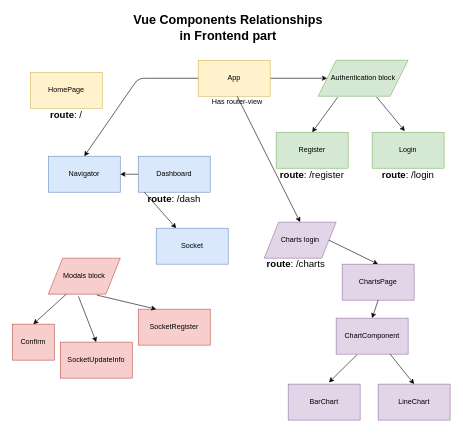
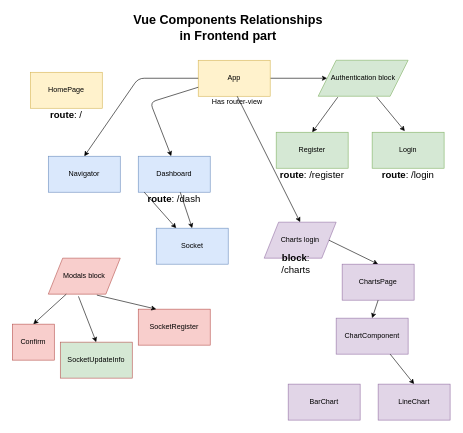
  <mxCell id="0" />
  <mxCell id="1" parent="0" />
  <mxCell id="2" style="edgeStyle=orthogonalEdgeStyle;rounded=0;orthogonalLoop=1;jettySize=auto;html=1;" edge="1" parent="1" source="3" target="11"><mxGeometry relative="1" as="geometry" /></mxCell>
  <mxCell id="3" value="App" style="rounded=0;whiteSpace=wrap;html=1;fillColor=#fff2cc;strokeColor=#d6b656;" vertex="1" parent="1"><mxGeometry x="330" y="100" width="120" height="60" as="geometry" /></mxCell>
  <mxCell id="4" value="&lt;b&gt;&lt;font style=&quot;font-size: 21px&quot;&gt;Vue Components Relationships in Frontend part&lt;/font&gt;&lt;/b&gt;" style="text;html=1;strokeColor=none;fillColor=none;align=center;verticalAlign=middle;whiteSpace=wrap;rounded=0;" vertex="1" parent="1"><mxGeometry x="210" y="20" width="340" height="50" as="geometry" /></mxCell>
  <mxCell id="5" value="Has router-view" style="text;html=1;strokeColor=none;fillColor=none;align=center;verticalAlign=middle;whiteSpace=wrap;rounded=0;" vertex="1" parent="1"><mxGeometry x="350" y="160" width="90" height="20" as="geometry" /></mxCell>
  <mxCell id="6" value="" style="endArrow=classic;html=1;exitX=0;exitY=0.5;exitDx=0;exitDy=0;entryX=0.5;entryY=0;entryDx=0;entryDy=0;" edge="1" parent="1" source="3" target="7"><mxGeometry width="50" height="50" relative="1" as="geometry"><mxPoint x="300" y="130" as="sourcePoint" /><mxPoint x="250" y="270" as="targetPoint" /><Array as="points"><mxPoint x="230" y="130" /></Array></mxGeometry></mxCell>
  <mxCell id="7" value="Navigator" style="rounded=0;whiteSpace=wrap;html=1;fillColor=#dae8fc;strokeColor=#6c8ebf;" vertex="1" parent="1"><mxGeometry x="80" y="260" width="120" height="60" as="geometry" /></mxCell>
+ <mxCell id="8" value="" style="endArrow=classic;html=1;exitX=0;exitY=0.75;exitDx=0;exitDy=0;entryX=0.459;entryY=-0.002;entryDx=0;entryDy=0;entryPerimeter=0;" edge="1" parent="1" source="3" target="19"><mxGeometry width="50" height="50" relative="1" as="geometry"><mxPoint x="250" y="270" as="sourcePoint" /><mxPoint x="270" y="260" as="targetPoint" /><Array as="points"><mxPoint x="250" y="170" /></Array></mxGeometry></mxCell>
  <mxCell id="9" value="" style="endArrow=classic;html=1;exitX=0.65;exitY=1.021;exitDx=0;exitDy=0;entryX=0.454;entryY=-0.031;entryDx=0;entryDy=0;entryPerimeter=0;exitPerimeter=0;" edge="1" parent="1" source="11" target="13"><mxGeometry width="50" height="50" relative="1" as="geometry"><mxPoint x="500" y="280" as="sourcePoint" /><mxPoint x="660" y="210" as="targetPoint" /><Array as="points" /></mxGeometry></mxCell>
  <mxCell id="10" value="" style="endArrow=classic;html=1;exitX=0.218;exitY=1.026;exitDx=0;exitDy=0;entryX=0.5;entryY=0;entryDx=0;entryDy=0;exitPerimeter=0;" edge="1" parent="1" source="11" target="22"><mxGeometry width="50" height="50" relative="1" as="geometry"><mxPoint x="500" y="280" as="sourcePoint" /><mxPoint x="510" y="230" as="targetPoint" /><Array as="points" /></mxGeometry></mxCell>
  <mxCell id="11" value="Authentication block" style="shape=parallelogram;perimeter=parallelogramPerimeter;whiteSpace=wrap;html=1;fillColor=#d5e8d4;strokeColor=#82b366;" vertex="1" parent="1"><mxGeometry x="530" y="100" width="150" height="60" as="geometry" /></mxCell>
  <mxCell id="12" value="" style="group" vertex="1" connectable="0" parent="1"><mxGeometry x="620" y="220" width="120" height="80" as="geometry" /></mxCell>
  <mxCell id="13" value="Login" style="rounded=0;whiteSpace=wrap;html=1;fillColor=#d5e8d4;strokeColor=#82b366;" vertex="1" parent="12"><mxGeometry width="120" height="60" as="geometry" /></mxCell>
  <mxCell id="14" value="&lt;font style=&quot;font-size: 16px&quot;&gt;&lt;b&gt;route&lt;/b&gt;: /login&lt;/font&gt;" style="text;html=1;strokeColor=none;fillColor=none;align=center;verticalAlign=middle;whiteSpace=wrap;rounded=0;" vertex="1" parent="12"><mxGeometry x="10" y="60" width="100" height="20" as="geometry" /></mxCell>
  <mxCell id="15" value="" style="group" vertex="1" connectable="0" parent="1"><mxGeometry x="50" y="120" width="120" height="80" as="geometry" /></mxCell>
  <mxCell id="16" value="HomePage" style="rounded=0;whiteSpace=wrap;html=1;fillColor=#fff2cc;strokeColor=#d6b656;" vertex="1" parent="15"><mxGeometry width="120" height="60" as="geometry" /></mxCell>
  <mxCell id="17" value="&lt;font style=&quot;font-size: 16px&quot;&gt;&lt;b&gt;route&lt;/b&gt;: /&lt;/font&gt;" style="text;html=1;strokeColor=none;fillColor=none;align=center;verticalAlign=middle;whiteSpace=wrap;rounded=0;" vertex="1" parent="15"><mxGeometry x="20" y="60" width="80" height="20" as="geometry" /></mxCell>
  <mxCell id="18" value="" style="group" vertex="1" connectable="0" parent="1"><mxGeometry x="230" y="260" width="120" height="80" as="geometry" /></mxCell>
  <mxCell id="19" value="Dashboard" style="rounded=0;whiteSpace=wrap;html=1;fillColor=#dae8fc;strokeColor=#6c8ebf;" vertex="1" parent="18"><mxGeometry width="120" height="60" as="geometry" /></mxCell>
  <mxCell id="20" value="&lt;font style=&quot;font-size: 16px&quot;&gt;&lt;b&gt;route&lt;/b&gt;: /dash&lt;/font&gt;" style="text;html=1;strokeColor=none;fillColor=none;align=center;verticalAlign=middle;whiteSpace=wrap;rounded=0;" vertex="1" parent="18"><mxGeometry x="10" y="60" width="100" height="20" as="geometry" /></mxCell>
  <mxCell id="21" value="" style="group" vertex="1" connectable="0" parent="1"><mxGeometry x="460" y="220" width="120" height="80" as="geometry" /></mxCell>
  <mxCell id="22" value="Register" style="rounded=0;whiteSpace=wrap;html=1;fillColor=#d5e8d4;strokeColor=#82b366;" vertex="1" parent="21"><mxGeometry width="120" height="60" as="geometry" /></mxCell>
  <mxCell id="23" value="&lt;font style=&quot;font-size: 16px&quot;&gt;&lt;b&gt;route&lt;/b&gt;: /register&lt;/font&gt;" style="text;html=1;strokeColor=none;fillColor=none;align=center;verticalAlign=middle;whiteSpace=wrap;rounded=0;" vertex="1" parent="21"><mxGeometry x="5" y="60" width="110" height="20" as="geometry" /></mxCell>
  <mxCell id="24" value="Modals block" style="shape=parallelogram;perimeter=parallelogramPerimeter;whiteSpace=wrap;html=1;fillColor=#f8cecc;strokeColor=#b85450;" vertex="1" parent="1"><mxGeometry x="80" y="430" width="120" height="60" as="geometry" /></mxCell>
  <mxCell id="25" value="" style="endArrow=classic;html=1;exitX=0;exitY=0;exitDx=0;exitDy=0;" edge="1" parent="1" source="20" target="37"><mxGeometry width="50" height="50" relative="1" as="geometry"><mxPoint x="230" y="410" as="sourcePoint" /><mxPoint x="280" y="360" as="targetPoint" /></mxGeometry></mxCell>
  <mxCell id="26" value="Confirm" style="rounded=0;whiteSpace=wrap;html=1;fillColor=#f8cecc;strokeColor=#b85450;" vertex="1" parent="1"><mxGeometry x="20" y="540" width="70" height="60" as="geometry" /></mxCell>
  <mxCell id="27" value="SocketRegister" style="rounded=0;whiteSpace=wrap;html=1;fillColor=#f8cecc;strokeColor=#b85450;" vertex="1" parent="1"><mxGeometry x="230" y="515" width="120" height="60" as="geometry" /></mxCell>
- <mxCell id="28" value="SocketUpdateInfo" style="rounded=0;whiteSpace=wrap;html=1;fillColor=#f8cecc;strokeColor=#b85450;" vertex="1" parent="1"><mxGeometry x="100" y="570" width="120" height="60" as="geometry" /></mxCell>
+ <mxCell id="28" value="SocketUpdateInfo" style="rounded=0;whiteSpace=wrap;html=1;fillColor=#d5e8d4;strokeColor=#b85450;" vertex="1" parent="1"><mxGeometry x="100" y="570" width="120" height="60" as="geometry" /></mxCell>
  <mxCell id="29" value="" style="endArrow=classic;html=1;exitX=0.25;exitY=1;exitDx=0;exitDy=0;entryX=0.5;entryY=0;entryDx=0;entryDy=0;" edge="1" parent="1" source="24" target="26"><mxGeometry width="50" height="50" relative="1" as="geometry"><mxPoint x="150" y="570" as="sourcePoint" /><mxPoint x="200" y="520" as="targetPoint" /></mxGeometry></mxCell>
  <mxCell id="30" value="" style="endArrow=classic;html=1;exitX=0.419;exitY=1.061;exitDx=0;exitDy=0;exitPerimeter=0;entryX=0.5;entryY=0;entryDx=0;entryDy=0;" edge="1" parent="1" source="24" target="28"><mxGeometry width="50" height="50" relative="1" as="geometry"><mxPoint x="120" y="540" as="sourcePoint" /><mxPoint x="170" y="490" as="targetPoint" /></mxGeometry></mxCell>
  <mxCell id="31" value="" style="endArrow=classic;html=1;entryX=0.25;entryY=0;entryDx=0;entryDy=0;exitX=0.675;exitY=1.026;exitDx=0;exitDy=0;exitPerimeter=0;" edge="1" parent="1" source="24" target="27"><mxGeometry width="50" height="50" relative="1" as="geometry"><mxPoint x="70" y="460" as="sourcePoint" /><mxPoint x="120" y="410" as="targetPoint" /></mxGeometry></mxCell>
  <mxCell id="32" value="" style="endArrow=classic;html=1;exitX=0.5;exitY=0;exitDx=0;exitDy=0;entryX=0.5;entryY=0;entryDx=0;entryDy=0;" edge="1" parent="1" source="5" target="34"><mxGeometry width="50" height="50" relative="1" as="geometry"><mxPoint x="430" y="440" as="sourcePoint" /><mxPoint x="480" y="390" as="targetPoint" /></mxGeometry></mxCell>
  <mxCell id="33" value="" style="group" vertex="1" connectable="0" parent="1"><mxGeometry x="440" y="370" width="120" height="80" as="geometry" /></mxCell>
  <mxCell id="34" value="Charts login" style="shape=parallelogram;perimeter=parallelogramPerimeter;whiteSpace=wrap;html=1;fillColor=#e1d5e7;strokeColor=#9673a6;" vertex="1" parent="33"><mxGeometry width="120" height="60" as="geometry" /></mxCell>
- <mxCell id="35" value="&lt;font style=&quot;font-size: 16px&quot;&gt;&lt;b&gt;route&lt;/b&gt;: /charts&lt;/font&gt;" style="text;html=1;strokeColor=none;fillColor=none;align=center;verticalAlign=middle;whiteSpace=wrap;rounded=0;" vertex="1" parent="33"><mxGeometry x="3" y="60" width="100" height="20" as="geometry" /></mxCell>
- <mxCell id="36" value="" style="endArrow=classic;html=1;" edge="1" parent="1" source="19" target="7"><mxGeometry width="50" height="50" relative="1" as="geometry"><mxPoint x="320" y="440" as="sourcePoint" /><mxPoint x="330" y="390" as="targetPoint" /></mxGeometry></mxCell>
+ <mxCell id="35" value="&lt;font style=&quot;font-size: 16px&quot;&gt;&lt;b&gt;block&lt;/b&gt;: /charts&lt;/font&gt;" style="text;html=1;strokeColor=none;fillColor=none;align=center;verticalAlign=middle;whiteSpace=wrap;rounded=0;" vertex="1" parent="33"><mxGeometry x="3" y="60" width="100" height="20" as="geometry" /></mxCell>
+ <mxCell id="36" value="" style="endArrow=classic;html=1;entryX=0.5;entryY=0;entryDx=0;entryDy=0;" edge="1" parent="1" source="19" target="37"><mxGeometry width="50" height="50" relative="1" as="geometry"><mxPoint x="320" y="440" as="sourcePoint" /><mxPoint x="330" y="390" as="targetPoint" /></mxGeometry></mxCell>
  <mxCell id="37" value="Socket" style="rounded=0;whiteSpace=wrap;html=1;fillColor=#dae8fc;strokeColor=#6c8ebf;" vertex="1" parent="1"><mxGeometry x="260" y="380" width="120" height="60" as="geometry" /></mxCell>
  <mxCell id="38" value="" style="endArrow=classic;html=1;exitX=1;exitY=0.5;exitDx=0;exitDy=0;entryX=0.5;entryY=0;entryDx=0;entryDy=0;" edge="1" parent="1" source="34" target="39"><mxGeometry width="50" height="50" relative="1" as="geometry"><mxPoint x="490" y="550" as="sourcePoint" /><mxPoint x="540" y="500" as="targetPoint" /></mxGeometry></mxCell>
  <mxCell id="39" value="ChartsPage" style="rounded=0;whiteSpace=wrap;html=1;fillColor=#e1d5e7;strokeColor=#9673a6;" vertex="1" parent="1"><mxGeometry x="570" y="440" width="120" height="60" as="geometry" /></mxCell>
  <mxCell id="40" value="" style="endArrow=classic;html=1;exitX=0.5;exitY=1;exitDx=0;exitDy=0;entryX=0.5;entryY=0;entryDx=0;entryDy=0;" edge="1" parent="1" source="39" target="41"><mxGeometry width="50" height="50" relative="1" as="geometry"><mxPoint x="520" y="640" as="sourcePoint" /><mxPoint x="550" y="570" as="targetPoint" /></mxGeometry></mxCell>
  <mxCell id="41" value="ChartComponent" style="rounded=0;whiteSpace=wrap;html=1;fillColor=#e1d5e7;strokeColor=#9673a6;" vertex="1" parent="1"><mxGeometry x="560" y="530" width="120" height="60" as="geometry" /></mxCell>
- <mxCell id="42" value="" style="endArrow=classic;html=1;exitX=0.29;exitY=1.015;exitDx=0;exitDy=0;exitPerimeter=0;entryX=0.567;entryY=-0.048;entryDx=0;entryDy=0;entryPerimeter=0;" edge="1" parent="1" source="41" target="44"><mxGeometry width="50" height="50" relative="1" as="geometry"><mxPoint x="540" y="690" as="sourcePoint" /><mxPoint x="590" y="640" as="targetPoint" /></mxGeometry></mxCell>
  <mxCell id="43" value="" style="endArrow=classic;html=1;exitX=0.75;exitY=1;exitDx=0;exitDy=0;entryX=0.5;entryY=0;entryDx=0;entryDy=0;" edge="1" parent="1" source="41" target="45"><mxGeometry width="50" height="50" relative="1" as="geometry"><mxPoint x="670" y="670" as="sourcePoint" /><mxPoint x="660" y="640" as="targetPoint" /></mxGeometry></mxCell>
  <mxCell id="44" value="BarChart" style="rounded=0;whiteSpace=wrap;html=1;fillColor=#e1d5e7;strokeColor=#9673a6;" vertex="1" parent="1"><mxGeometry x="480" y="640" width="120" height="60" as="geometry" /></mxCell>
  <mxCell id="45" value="LineChart" style="rounded=0;whiteSpace=wrap;html=1;fillColor=#e1d5e7;strokeColor=#9673a6;" vertex="1" parent="1"><mxGeometry x="630" y="640" width="120" height="60" as="geometry" /></mxCell>
